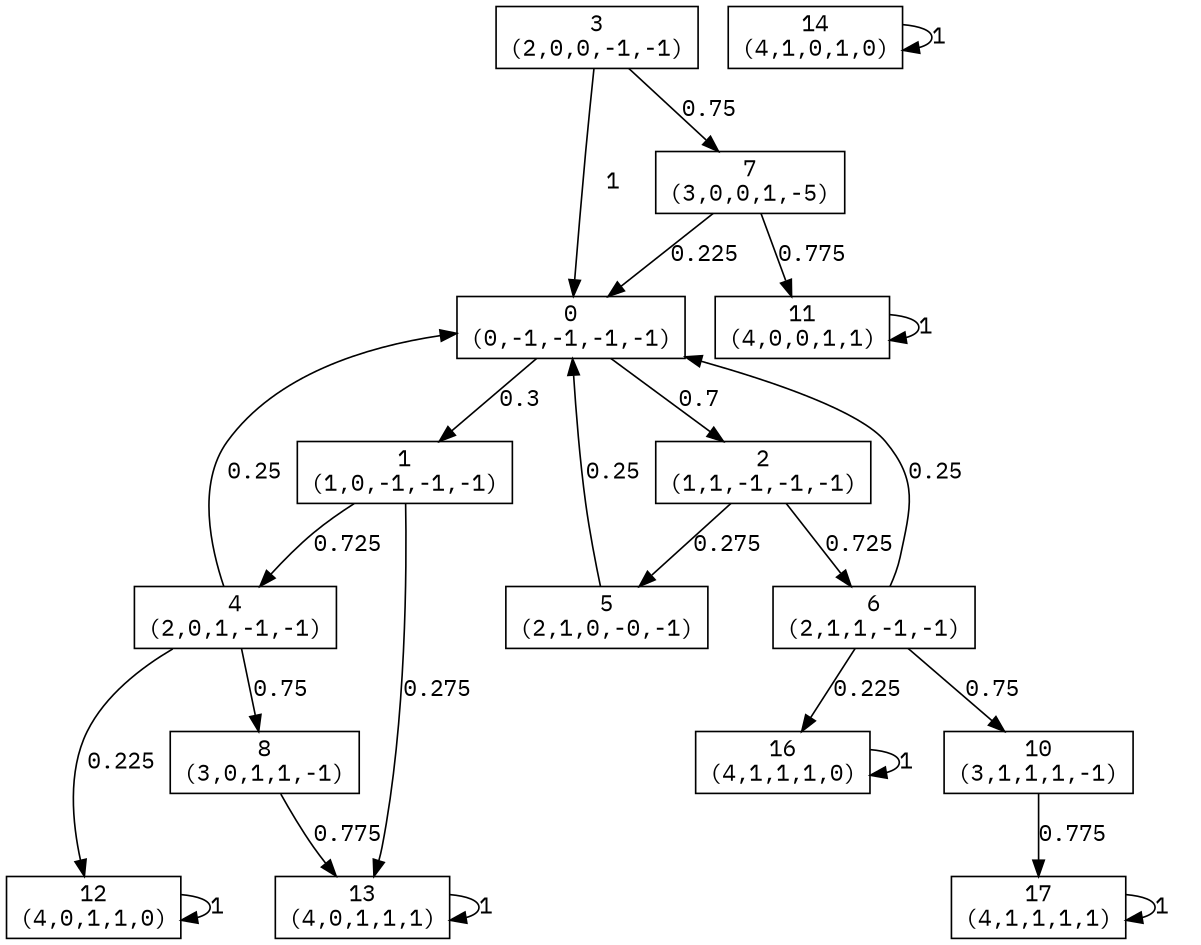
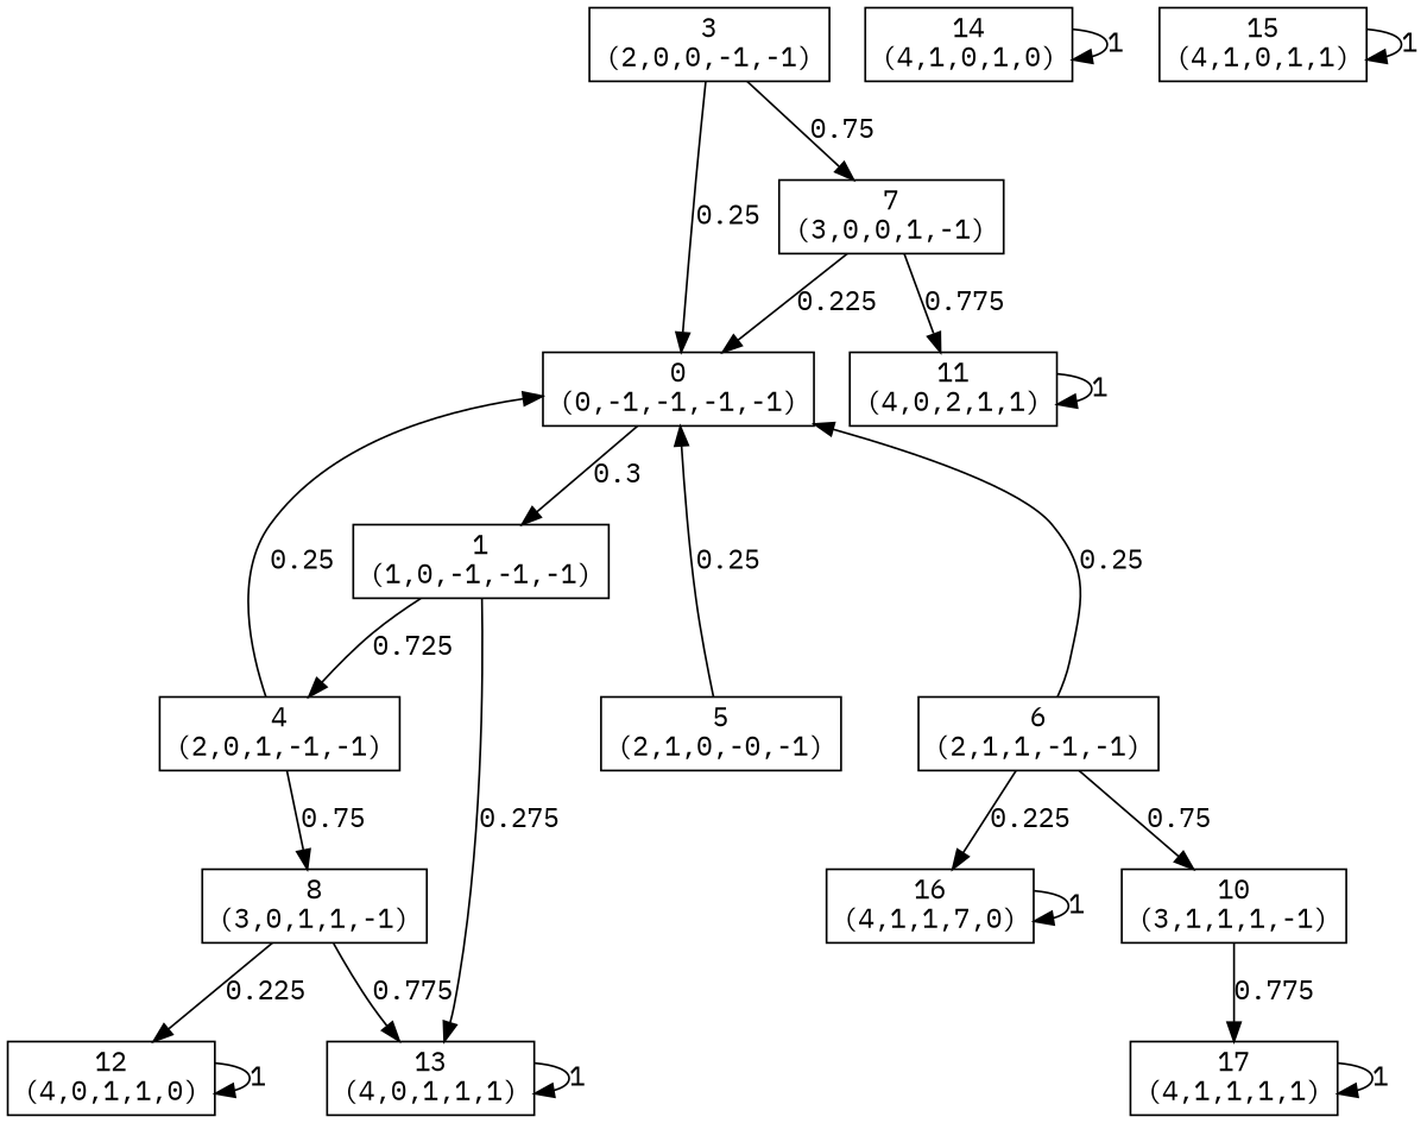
  digraph {
    fontname="IBM Plex Mono"
    node [fontname="IBM Plex Mono" shape=box]
    edge [fontname="IBM Plex Mono"]
    n1 [label="0\n(0,-1,-1,-1,-1)"]
    n2 [label="1\n(1,0,-1,-1,-1)"]
-   n3 [label="2\n(1,1,-1,-1,-1)"]
    n4 [label="4\n(2,0,1,-1,-1)"]
    n5 [label="13\n(4,0,1,1,1)"]
    n6 [label="5\n(2,1,0,-0,-1)"]
    n7 [label="6\n(2,1,1,-1,-1)"]
    n8 [label="3\n(2,0,0,-1,-1)"]
-   n9 [label="7\n(3,0,0,1,-5)"]
+   n9 [label="7\n(3,0,0,1,-1)"]
    n10 [label="8\n(3,0,1,1,-1)"]
    n11 [label="10\n(3,1,1,1,-1)"]
-   n12 [label="16\n(4,1,1,1,0)"]
-   n13 [label="11\n(4,0,0,1,1)"]
+   n12 [label="16\n(4,1,1,7,0)"]
+   n13 [label="11\n(4,0,2,1,1)"]
    n14 [label="12\n(4,0,1,1,0)"]
    n15 [label="17\n(4,1,1,1,1)"]
    n16 [label="14\n(4,1,0,1,0)"]
+   n17 [label="15\n(4,1,0,1,1)"]
    n1 -> n2 [label=0.3]
-   n1 -> n3 [label=0.7]
    n2 -> n4 [label=0.725]
    n2 -> n5 [label=0.275]
-   n3 -> n6 [label=0.275]
-   n3 -> n7 [label=0.725]
    n4 -> n1 [label=0.25]
    n4 -> n10 [label=0.75]
    n5 -> n5 [label=1]
    n6 -> n1 [label=0.25]
    n7 -> n1 [label=0.25]
    n7 -> n11 [label=0.75]
    n7 -> n12 [label=0.225]
-   n8 -> n1 [label=1]
+   n8 -> n1 [label=0.25]
    n8 -> n9 [label=0.75]
    n9 -> n1 [label=0.225]
    n9 -> n13 [label=0.775]
    n10 -> n5 [label=0.775]
-   n4 -> n14 [label=0.225]
+   n10 -> n14 [label=0.225]
    n11 -> n15 [label=0.775]
    n12 -> n12 [label=1]
    n13 -> n13 [label=1]
    n14 -> n14 [label=1]
    n15 -> n15 [label=1]
    n16 -> n16 [label=1]
+   n17 -> n17 [label=1]
  }
